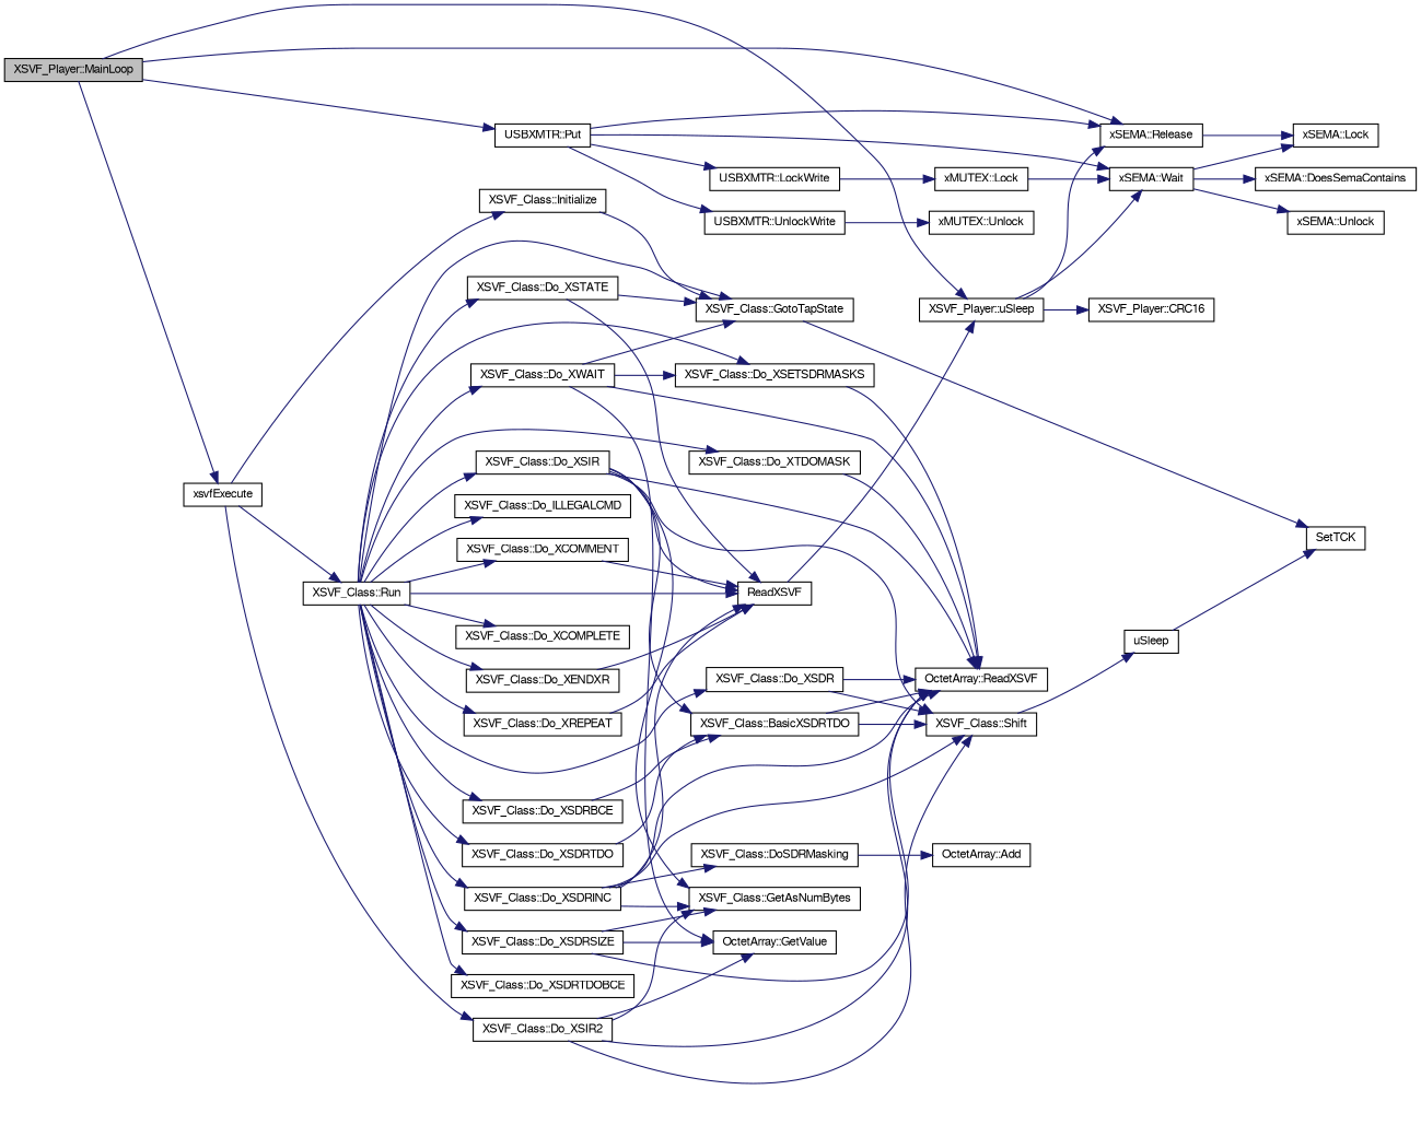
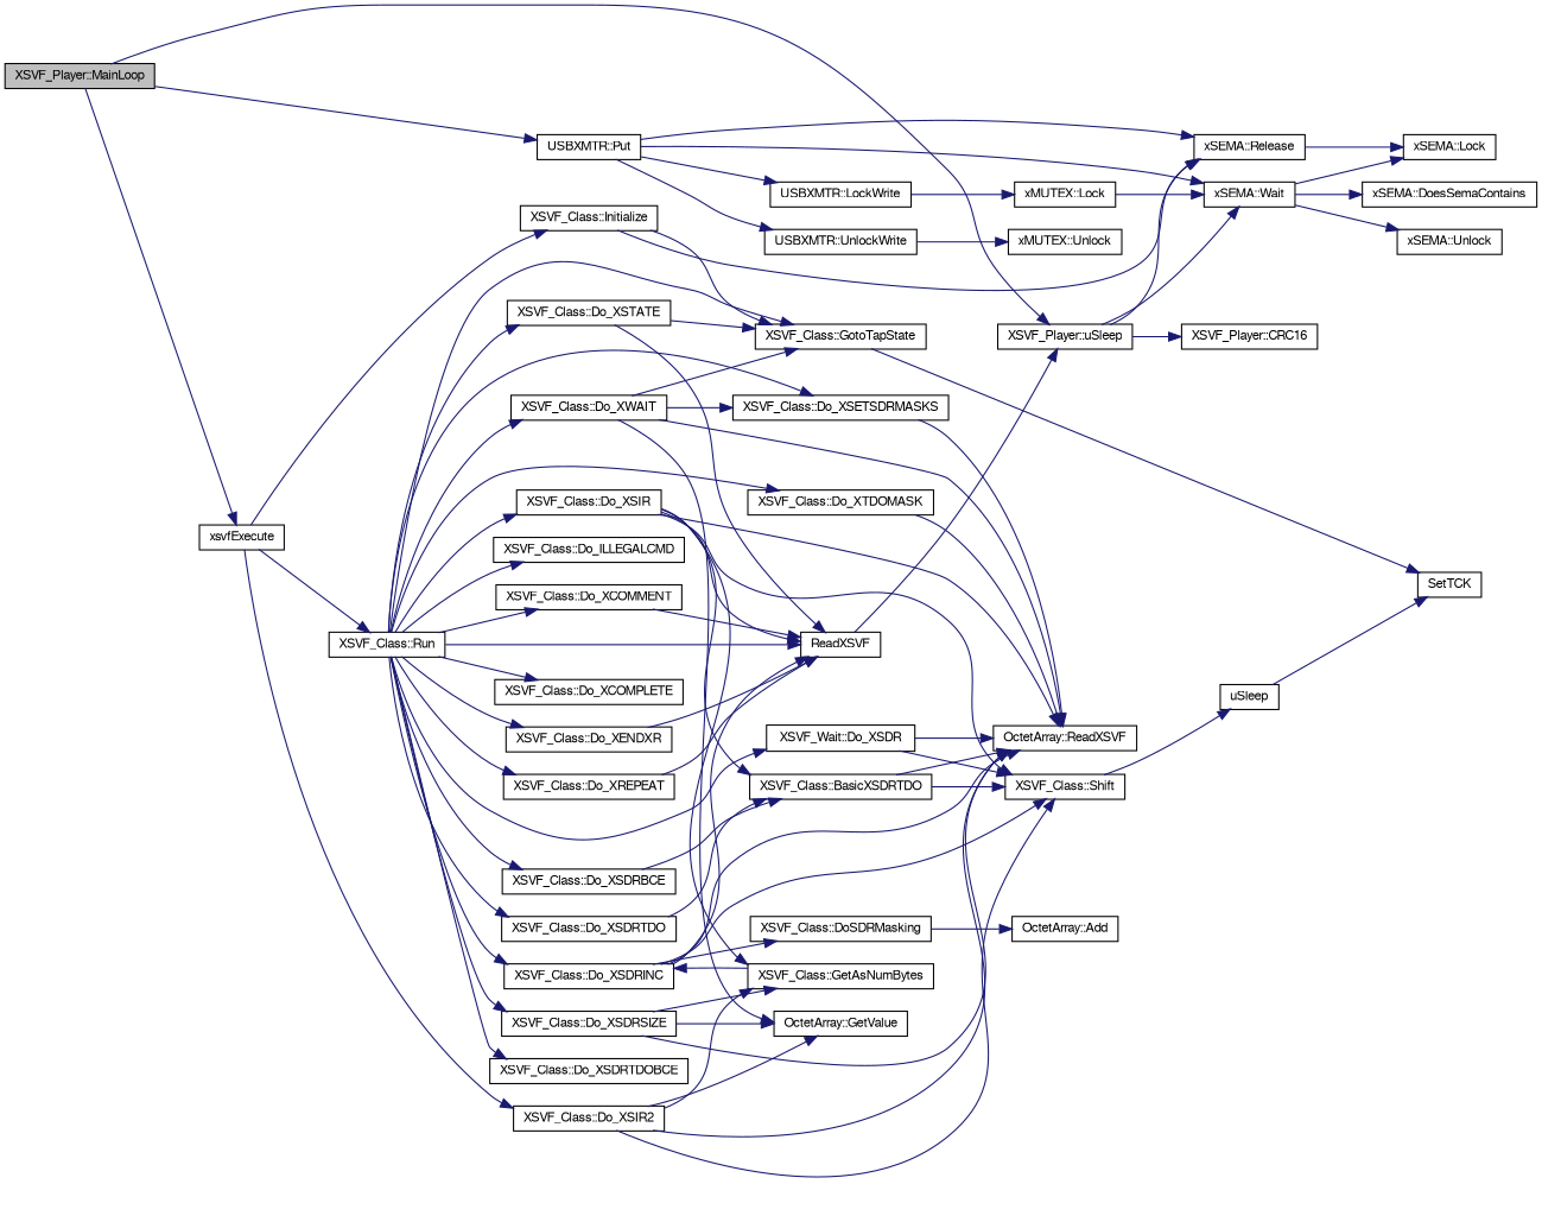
  digraph {
    rankdir=LR
    node [color=black fontname=FreeSans fontsize=10 shape=record]
    edge [color=midnightblue fontname=FreeSans fontsize=10 labelfontname=FreeSans labelfontsize=10 style=solid]
    n1 [fillcolor=grey75 fontcolor=black height=0.2 label="XSVF_Player::MainLoop" style=filled width=0.4]
    n2 [height=0.2 label="XSVF_Player::uSleep" width=0.4]
    n3 [height=0.2 label="xSEMA::Release" width=0.4]
    n4 [height=0.2 label="USBXMTR::Put" width=0.4]
    n5 [height=0.2 label=xsvfExecute width=0.4]
    n6 [height=0.2 label="XSVF_Player::CRC16" width=0.4]
    n7 [height=0.2 label="xSEMA::Wait" width=0.4]
    n8 [height=0.2 label="xSEMA::Lock" width=0.4]
    n9 [height=0.2 label="USBXMTR::LockWrite" width=0.4]
    n10 [height=0.2 label="USBXMTR::UnlockWrite" width=0.4]
    n11 [height=0.2 label="XSVF_Class::Initialize" width=0.4]
    n12 [height=0.2 label="XSVF_Class::Run" width=0.4]
    n13 [height=0.2 label="XSVF_Class::Do_XSIR2" width=0.4]
    n14 [height=0.2 label="xSEMA::DoesSemaContains" width=0.4]
    n15 [height=0.2 label="xSEMA::Unlock" width=0.4]
    n16 [height=0.2 label="xMUTEX::Lock" width=0.4]
    n17 [height=0.2 label="xMUTEX::Unlock" width=0.4]
    n18 [height=0.2 label="XSVF_Class::GotoTapState" width=0.4]
    n19 [height=0.2 label="XSVF_Class::Do_ILLEGALCMD" width=0.4]
    n20 [height=0.2 label="XSVF_Class::Do_XCOMMENT" width=0.4]
    n21 [height=0.2 label=ReadXSVF width=0.4]
    n22 [height=0.2 label="XSVF_Class::Do_XCOMPLETE" width=0.4]
    n23 [height=0.2 label="XSVF_Class::Do_XENDXR" width=0.4]
    n24 [height=0.2 label="XSVF_Class::Do_XREPEAT" width=0.4]
-   n25 [height=0.2 label="XSVF_Class::Do_XSDR" width=0.4]
+   n25 [height=0.2 label="XSVF_Wait::Do_XSDR" width=0.4]
    n26 [height=0.2 label="XSVF_Class::Do_XSDRBCE" width=0.4]
    n27 [height=0.2 label="XSVF_Class::Do_XSDRINC" width=0.4]
    n28 [height=0.2 label="XSVF_Class::Do_XSDRSIZE" width=0.4]
    n29 [height=0.2 label="XSVF_Class::Do_XSDRTDO" width=0.4]
    n30 [height=0.2 label="XSVF_Class::Do_XSDRTDOBCE" width=0.4]
    n31 [height=0.2 label="XSVF_Class::Do_XSETSDRMASKS" width=0.4]
    n32 [height=0.2 label="XSVF_Class::Do_XSIR" width=0.4]
    n33 [height=0.2 label="XSVF_Class::Do_XSTATE" width=0.4]
    n34 [height=0.2 label="XSVF_Class::Do_XTDOMASK" width=0.4]
    n35 [height=0.2 label="XSVF_Class::Do_XWAIT" width=0.4]
    n36 [height=0.2 label=SetTCK width=0.4]
    n37 [height=0.2 label="OctetArray::ReadXSVF" width=0.4]
    n38 [height=0.2 label="XSVF_Class::Shift" width=0.4]
    n39 [height=0.2 label="XSVF_Class::BasicXSDRTDO" width=0.4]
    n40 [height=0.2 label="XSVF_Class::DoSDRMasking" width=0.4]
    n41 [height=0.2 label="XSVF_Class::GetAsNumBytes" width=0.4]
    n42 [height=0.2 label="OctetArray::GetValue" width=0.4]
    n43 [height=0.2 label=uSleep width=0.4]
    n44 [height=0.2 label="OctetArray::Add" width=0.4]
    n1 -> n2
-   n1 -> n3
+   n11 -> n3
    n1 -> n4
    n1 -> n5
    n2 -> n3
    n2 -> n6
    n2 -> n7
    n3 -> n8
    n4 -> n3
    n4 -> n7
    n4 -> n9
    n4 -> n10
    n5 -> n11
    n5 -> n12
    n5 -> n13
    n7 -> n8
    n7 -> n14
    n7 -> n15
    n9 -> n16
    n10 -> n17
    n11 -> n18
    n12 -> n18
    n12 -> n19
    n12 -> n20
    n12 -> n21
    n12 -> n22
    n12 -> n23
    n12 -> n24
    n12 -> n25
    n12 -> n26
    n12 -> n27
    n12 -> n28
    n12 -> n29
    n12 -> n30
    n12 -> n31
    n12 -> n32
    n12 -> n33
    n12 -> n34
    n12 -> n35
    n13 -> n37
    n13 -> n38
    n13 -> n41
    n13 -> n42
    n16 -> n7
    n18 -> n36
    n20 -> n21
    n21 -> n2
    n23 -> n21
    n24 -> n21
    n25 -> n37
    n25 -> n38
    n26 -> n39
    n27 -> n21
    n27 -> n37
    n27 -> n38
    n27 -> n40
-   n27 -> n41
+   n41 -> n27
    n28 -> n37
    n28 -> n41
    n28 -> n42
    n29 -> n39
    n31 -> n37
    n32 -> n21
    n32 -> n37
    n32 -> n38
    n32 -> n39
    n32 -> n41
    n33 -> n18
    n33 -> n21
    n34 -> n37
    n35 -> n18
    n35 -> n31
    n35 -> n37
    n35 -> n42
    n38 -> n43
    n39 -> n37
    n39 -> n38
    n40 -> n44
    n43 -> n36
  }
